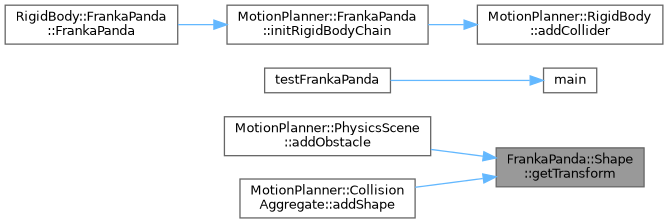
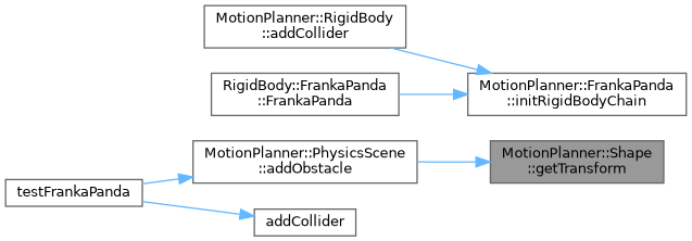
  digraph {
    rankdir=RL
    node [color=grey40 fillcolor=white fontname=Helvetica fontsize=10 shape=box style=filled]
    edge [color=steelblue1 dir=back fontname=Helvetica fontsize=10 labelfontname=Helvetica labelfontsize=10 style=solid]
-   n1 [color=gray40 fillcolor=grey60 fontcolor=black height=0.2 label="FrankaPanda::Shape\l::getTransform" width=0.4]
+   n1 [color=gray40 fillcolor=grey60 fontcolor=black height=0.2 label="MotionPlanner::Shape\l::getTransform" width=0.4]
    n2 [height=0.2 label="MotionPlanner::PhysicsScene\l::addObstacle" width=0.4]
-   n3 [height=0.2 label="MotionPlanner::Collision\lAggregate::addShape" width=0.4]
    n4 [height=0.2 label=testFrankaPanda width=0.4]
-   n5 [height=0.2 label=main width=0.4]
+   n5 [height=0.2 label=addCollider width=0.4]
    n6 [height=0.2 label="MotionPlanner::RigidBody\l::addCollider" width=0.4]
    n7 [height=0.2 label="MotionPlanner::FrankaPanda\l::initRigidBodyChain" width=0.4]
    n8 [height=0.2 label="RigidBody::FrankaPanda\l::FrankaPanda" width=0.4]
    n1 -> n2
-   n1 -> n3
+   n2 -> n4
    n5 -> n4
-   n6 -> n7
+   n7 -> n6
    n7 -> n8
  }
